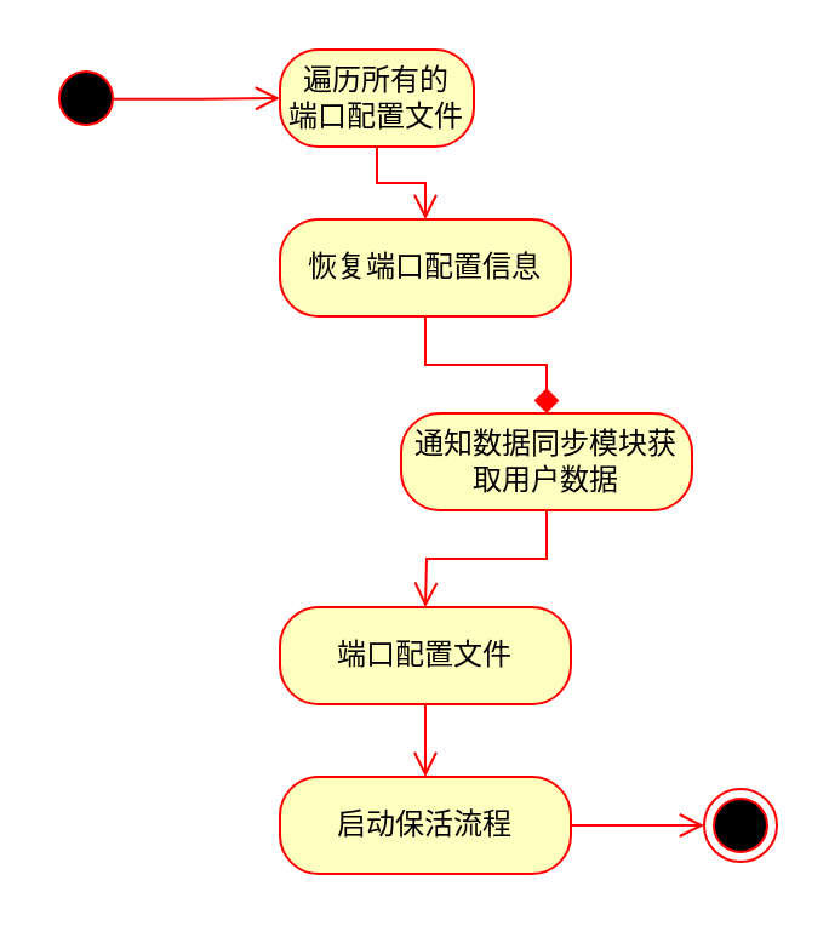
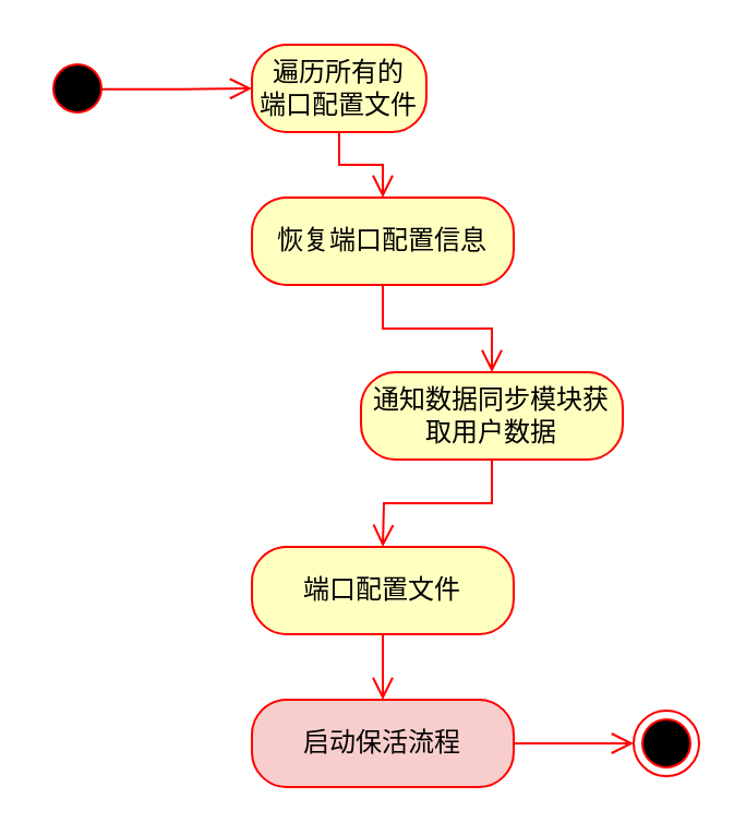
  <mxCell id="0" />
  <mxCell id="1" parent="0" />
  <mxCell id="2" value="" style="ellipse;html=1;shape=startState;fillColor=#000000;strokeColor=#ff0000;" parent="1" vertex="1"><mxGeometry x="20" y="25" width="30" height="30" as="geometry" /></mxCell>
  <mxCell id="3" value="" style="edgeStyle=orthogonalEdgeStyle;html=1;verticalAlign=bottom;endArrow=open;endSize=8;strokeColor=#ff0000;rounded=0;entryX=0;entryY=0.5;entryDx=0;entryDy=0;exitX=0.858;exitY=0.514;exitDx=0;exitDy=0;exitPerimeter=0;" parent="1" source="2" target="4" edge="1"><mxGeometry relative="1" as="geometry"><mxPoint x="175" y="20" as="targetPoint" /><mxPoint x="-20" y="40" as="sourcePoint" /><Array as="points" /></mxGeometry></mxCell>
  <mxCell id="4" value="遍历所有的&lt;br&gt;端口配置文件" style="rounded=1;whiteSpace=wrap;html=1;arcSize=40;fontColor=#000000;fillColor=#ffffc0;strokeColor=#ff0000;" parent="1" vertex="1"><mxGeometry x="115" y="20" width="80" height="40" as="geometry" /></mxCell>
  <mxCell id="5" value="恢复端口配置信息" style="rounded=1;whiteSpace=wrap;html=1;arcSize=40;fontColor=#000000;fillColor=#ffffc0;strokeColor=#ff0000;" parent="1" vertex="1"><mxGeometry x="115" y="90" width="120" height="40" as="geometry" /></mxCell>
- <mxCell id="6" value="" style="edgeStyle=orthogonalEdgeStyle;html=1;verticalAlign=bottom;endArrow=diamond;endSize=8;strokeColor=#ff0000;rounded=0;entryX=0.5;entryY=0;entryDx=0;entryDy=0;" parent="1" source="5" edge="1" target="7"><mxGeometry relative="1" as="geometry"><mxPoint x="175" y="180" as="targetPoint" /></mxGeometry></mxCell>
+ <mxCell id="6" value="" style="edgeStyle=orthogonalEdgeStyle;html=1;verticalAlign=bottom;endArrow=open;endSize=8;strokeColor=#ff0000;rounded=0;entryX=0.5;entryY=0;entryDx=0;entryDy=0;" parent="1" source="5" edge="1" target="7"><mxGeometry relative="1" as="geometry"><mxPoint x="175" y="180" as="targetPoint" /></mxGeometry></mxCell>
  <mxCell id="7" value="通知数据同步模块获取用户数据" style="rounded=1;whiteSpace=wrap;html=1;arcSize=40;fontColor=#000000;fillColor=#ffffc0;strokeColor=#ff0000;" parent="1" vertex="1"><mxGeometry x="165" y="170" width="120" height="40" as="geometry" /></mxCell>
  <mxCell id="8" value="端口配置文件" style="rounded=1;whiteSpace=wrap;html=1;arcSize=40;fontColor=#000000;fillColor=#ffffc0;strokeColor=#ff0000;" parent="1" vertex="1"><mxGeometry x="115" y="250" width="120" height="40" as="geometry" /></mxCell>
- <mxCell id="9" value="启动保活流程" style="rounded=1;whiteSpace=wrap;html=1;arcSize=40;fontColor=#000000;fillColor=#ffffc0;strokeColor=#ff0000;" parent="1" vertex="1"><mxGeometry x="115" y="320" width="120" height="40" as="geometry" /></mxCell>
+ <mxCell id="9" value="启动保活流程" style="rounded=1;whiteSpace=wrap;html=1;arcSize=40;fontColor=#000000;fillColor=#f8cecc;strokeColor=#ff0000;" parent="1" vertex="1"><mxGeometry x="115" y="320" width="120" height="40" as="geometry" /></mxCell>
  <mxCell id="10" value="" style="ellipse;html=1;shape=endState;fillColor=#000000;strokeColor=#ff0000;" parent="1" vertex="1"><mxGeometry x="290" y="325" width="30" height="30" as="geometry" /></mxCell>
  <mxCell id="11" value="" style="edgeStyle=orthogonalEdgeStyle;html=1;verticalAlign=bottom;endArrow=open;endSize=8;strokeColor=#ff0000;rounded=0;exitX=1;exitY=0.5;exitDx=0;exitDy=0;entryX=0;entryY=0.5;entryDx=0;entryDy=0;" parent="1" source="9" target="10" edge="1"><mxGeometry relative="1" as="geometry"><mxPoint x="175" y="495" as="targetPoint" /><mxPoint x="235" y="385" as="sourcePoint" /><Array as="points"><mxPoint x="250" y="340" /><mxPoint x="250" y="340" /></Array></mxGeometry></mxCell>
  <mxCell id="12" value="" style="edgeStyle=orthogonalEdgeStyle;html=1;verticalAlign=bottom;endArrow=open;endSize=8;strokeColor=#ff0000;rounded=0;exitX=0.5;exitY=1;exitDx=0;exitDy=0;entryX=0.5;entryY=0;entryDx=0;entryDy=0;" edge="1" parent="1" source="4" target="5"><mxGeometry relative="1" as="geometry"><mxPoint x="290" y="170" as="targetPoint" /><mxPoint x="290" y="90" as="sourcePoint" /></mxGeometry></mxCell>
  <mxCell id="13" value="" style="edgeStyle=orthogonalEdgeStyle;html=1;verticalAlign=bottom;endArrow=open;endSize=8;strokeColor=#ff0000;rounded=0;exitX=0.5;exitY=1;exitDx=0;exitDy=0;" edge="1" parent="1" source="7"><mxGeometry relative="1" as="geometry"><mxPoint x="175" y="250" as="targetPoint" /><mxPoint x="174.76" y="220" as="sourcePoint" /></mxGeometry></mxCell>
  <mxCell id="14" value="" style="edgeStyle=orthogonalEdgeStyle;html=1;verticalAlign=bottom;endArrow=open;endSize=8;strokeColor=#ff0000;rounded=0;exitX=0.5;exitY=1;exitDx=0;exitDy=0;" edge="1" parent="1" source="8"><mxGeometry relative="1" as="geometry"><mxPoint x="175" y="320" as="targetPoint" /><mxPoint x="260" y="280" as="sourcePoint" /><Array as="points"><mxPoint x="175" y="310" /><mxPoint x="175" y="310" /></Array></mxGeometry></mxCell>
  <mxCell id="15" style="edgeStyle=orthogonalEdgeStyle;rounded=0;orthogonalLoop=1;jettySize=auto;html=1;exitX=0.5;exitY=1;exitDx=0;exitDy=0;" edge="1" parent="1" source="9" target="9"><mxGeometry relative="1" as="geometry" /></mxCell>
